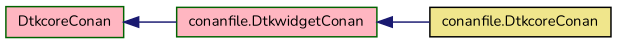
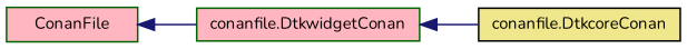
  digraph {
    fontname=Nunito
    rankdir=LR
    node [color=darkgreen fillcolor=lightpink fontname=Nunito fontsize=10 shape=record style=filled]
    edge [color=midnightblue dir=back fontname=Nunito fontsize=10 labelfontname=Helvetica labelfontsize=10 style=solid]
-   n1 [height=0.2 label=DtkcoreConan width=0.4]
+   n1 [height=0.2 label=ConanFile width=0.4]
    n2 [height=0.2 label="conanfile.DtkwidgetConan" width=0.4]
    n3 [color=black fillcolor=khaki height=0.2 label="conanfile.DtkcoreConan" width=0.4]
    n1 -> n2
    n2 -> n3
  }
